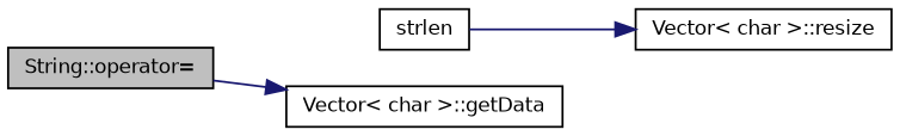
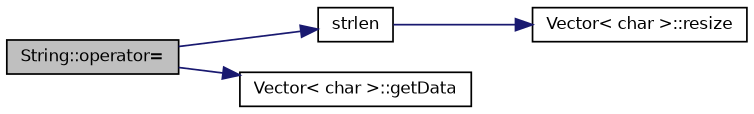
  digraph {
    rankdir=LR
    node [color=black fillcolor=white fontname=Helvetica fontsize=10 shape=record style=filled]
    edge [color=midnightblue fontname=Helvetica fontsize=10 labelfontname=Helvetica labelfontsize=10 style=solid]
    n1 [fillcolor=grey75 fontcolor=black height=0.2 label="String::operator=" width=0.4]
    n2 [height=0.2 label=strlen width=0.4]
    n3 [height=0.2 label="Vector\< char \>::getData" width=0.4]
    n4 [height=0.2 label="Vector\< char \>::resize" width=0.4]
+   n1 -> n2
    n1 -> n3
    n2 -> n4
  }
